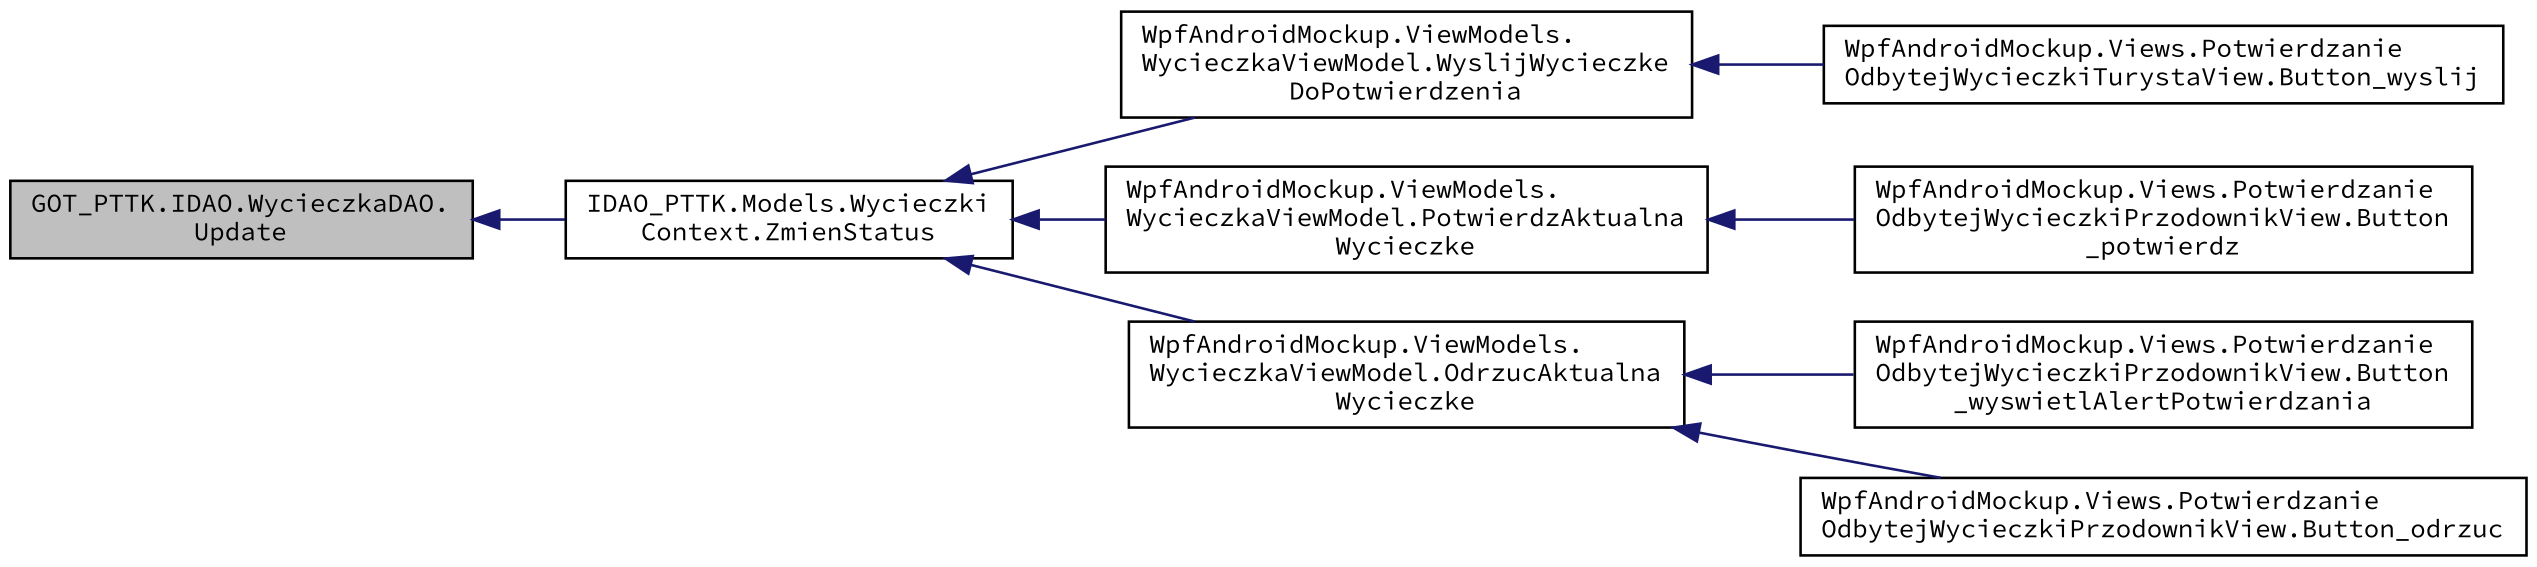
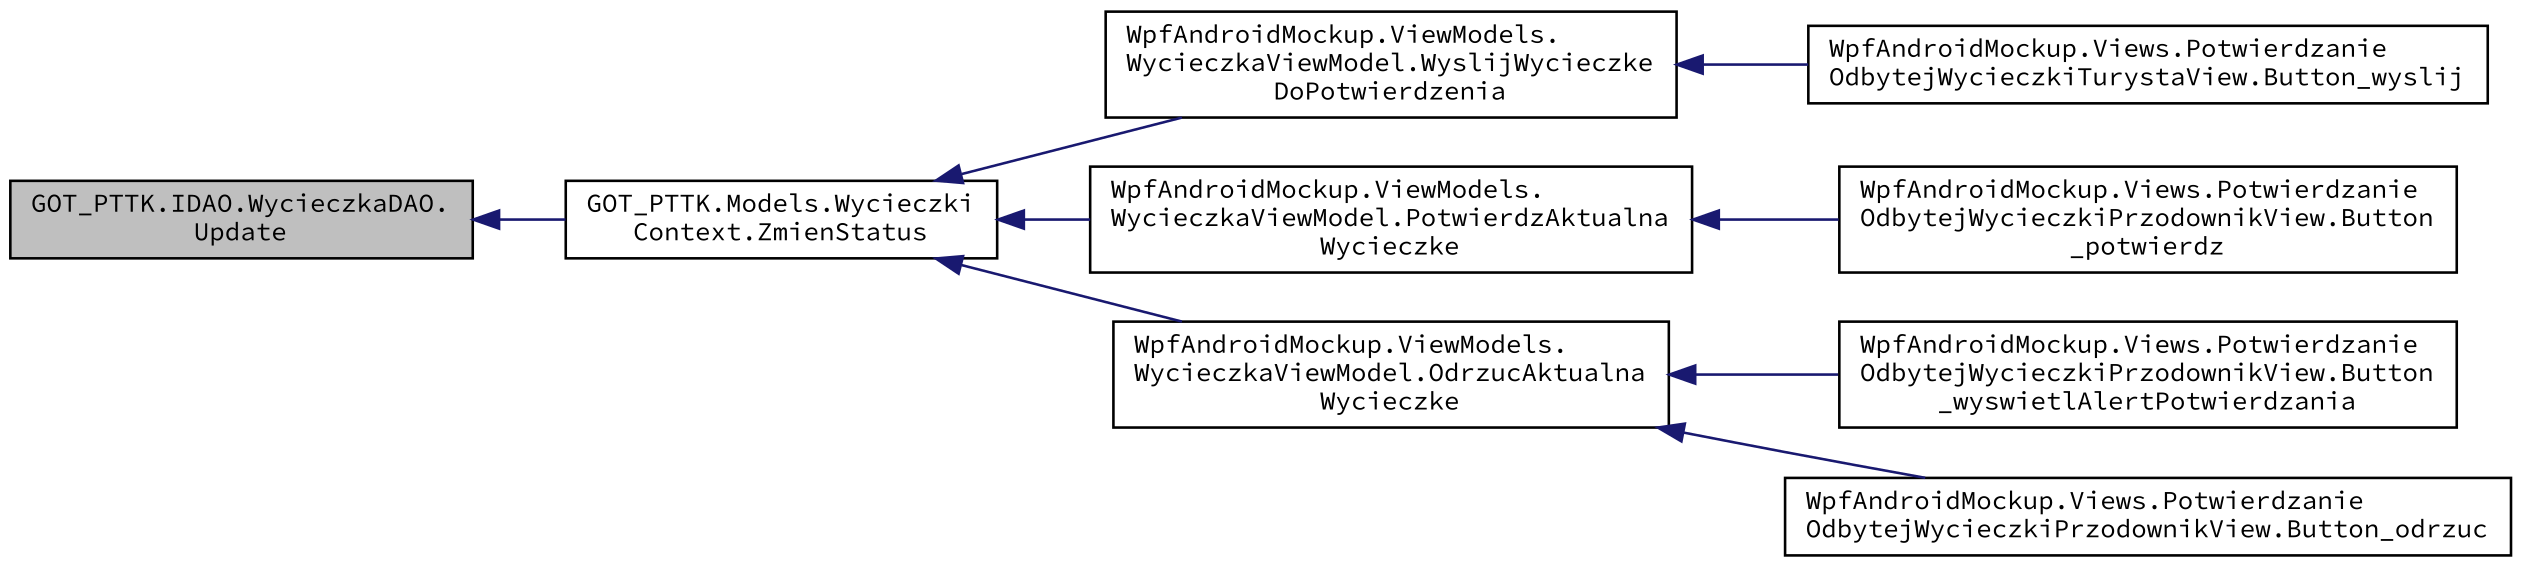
  digraph {
    rankdir=LR
    fontname="Source Code Pro"
    node [color=black fillcolor=white fontname="Source Code Pro" fontsize=10 shape=record style=filled]
    edge [color=midnightblue dir=back fontname="Source Code Pro" fontsize=10 labelfontname=Helvetica labelfontsize=10 style=solid]
    n1 [fillcolor=grey75 fontcolor=black height=0.2 label="GOT_PTTK.IDAO.WycieczkaDAO.\lUpdate" width=0.4]
-   n2 [height=0.2 label="IDAO_PTTK.Models.Wycieczki\lContext.ZmienStatus" width=0.4]
+   n2 [height=0.2 label="GOT_PTTK.Models.Wycieczki\lContext.ZmienStatus" width=0.4]
    n3 [height=0.2 label="WpfAndroidMockup.ViewModels.\lWycieczkaViewModel.WyslijWycieczke\lDoPotwierdzenia" width=0.4]
    n4 [height=0.2 label="WpfAndroidMockup.ViewModels.\lWycieczkaViewModel.PotwierdzAktualna\lWycieczke" width=0.4]
    n5 [height=0.2 label="WpfAndroidMockup.ViewModels.\lWycieczkaViewModel.OdrzucAktualna\lWycieczke" width=0.4]
    n6 [height=0.2 label="WpfAndroidMockup.Views.Potwierdzanie\lOdbytejWycieczkiTurystaView.Button_wyslij" width=0.4]
    n7 [height=0.2 label="WpfAndroidMockup.Views.Potwierdzanie\lOdbytejWycieczkiPrzodownikView.Button\l_potwierdz" width=0.4]
    n8 [height=0.2 label="WpfAndroidMockup.Views.Potwierdzanie\lOdbytejWycieczkiPrzodownikView.Button\l_wyswietlAlertPotwierdzania" width=0.4]
    n9 [height=0.2 label="WpfAndroidMockup.Views.Potwierdzanie\lOdbytejWycieczkiPrzodownikView.Button_odrzuc" width=0.4]
    n1 -> n2
    n2 -> n3
    n2 -> n4
    n2 -> n5
    n3 -> n6
    n4 -> n7
    n5 -> n8
    n5 -> n9
  }
